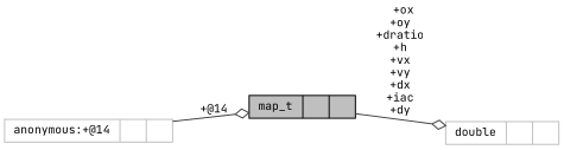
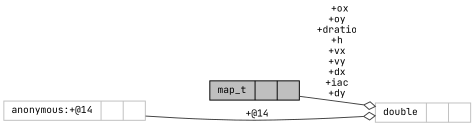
  digraph {
    fontname="JetBrains Mono"
    rankdir=LR
    node [color=grey75 fontname="JetBrains Mono" fontsize=10 shape=record]
    edge [arrowhead=odiamond color=grey25 fontname="JetBrains Mono" fontsize=10 labelfontname=Helvetica labelfontsize=10 style=solid]
    n1 [color=black fillcolor=grey75 fontcolor=black height=0.2 label="{map_t\n||}" style=filled width=0.4]
    n2 [height=0.2 label="{double\n||}" width=0.4]
    n3 [height=0.2 label="{anonymous:+@14\n||}" width=0.4]
    n1 -> n2 [label=" +ox\n+oy\n+dratio\n+h\n+vx\n+vy\n+dx\n+iac\n+dy"]
-   n3 -> n1 [label=" +@14"]
+   n3 -> n2 [label=" +@14"]
  }
